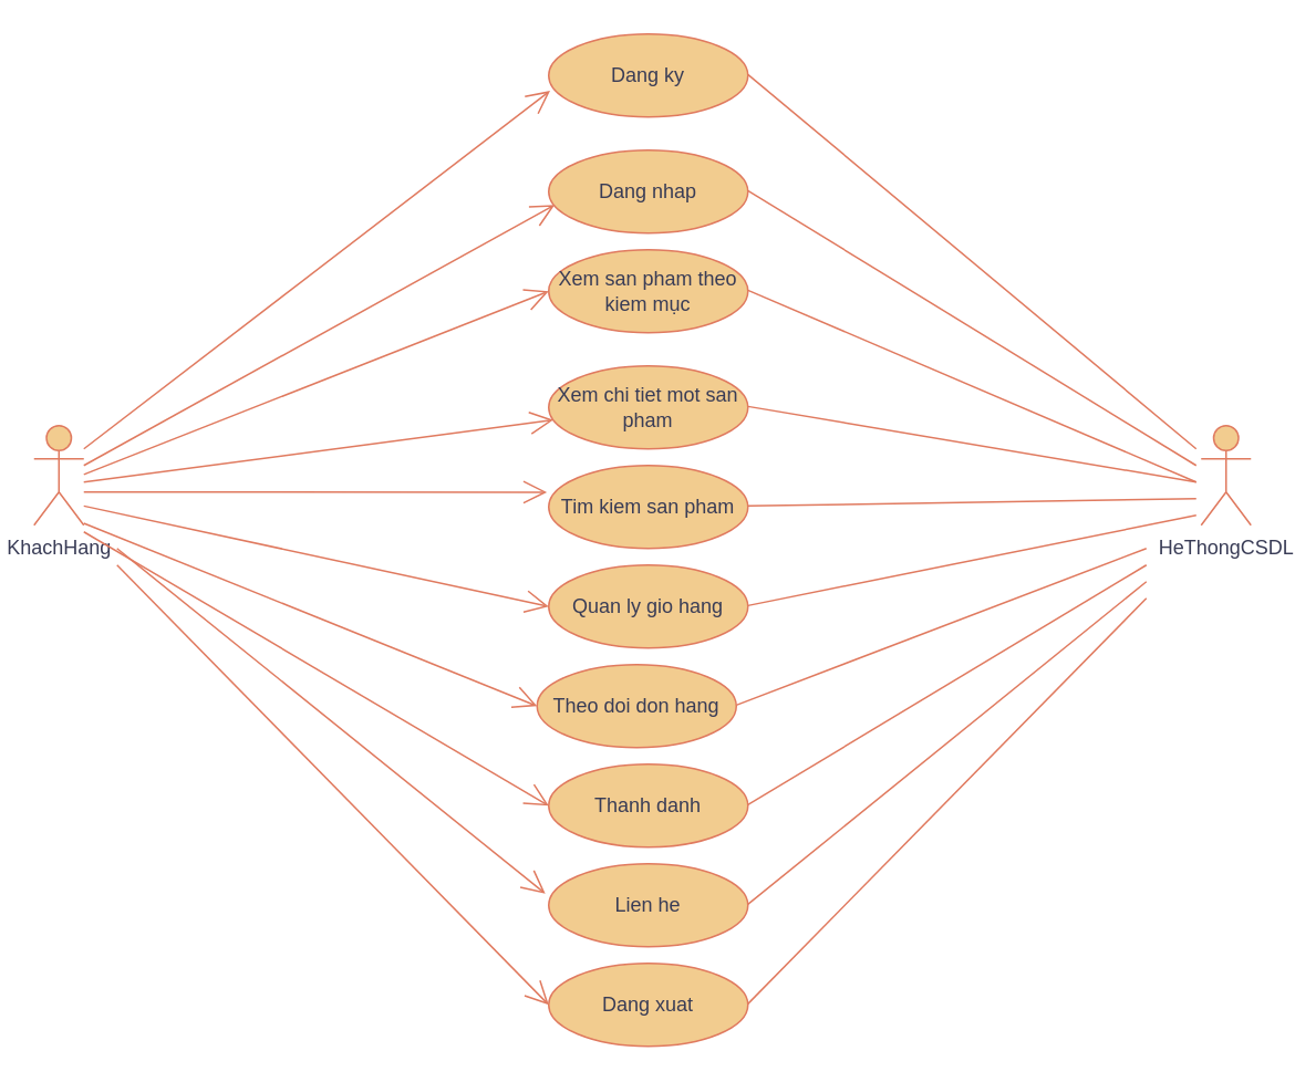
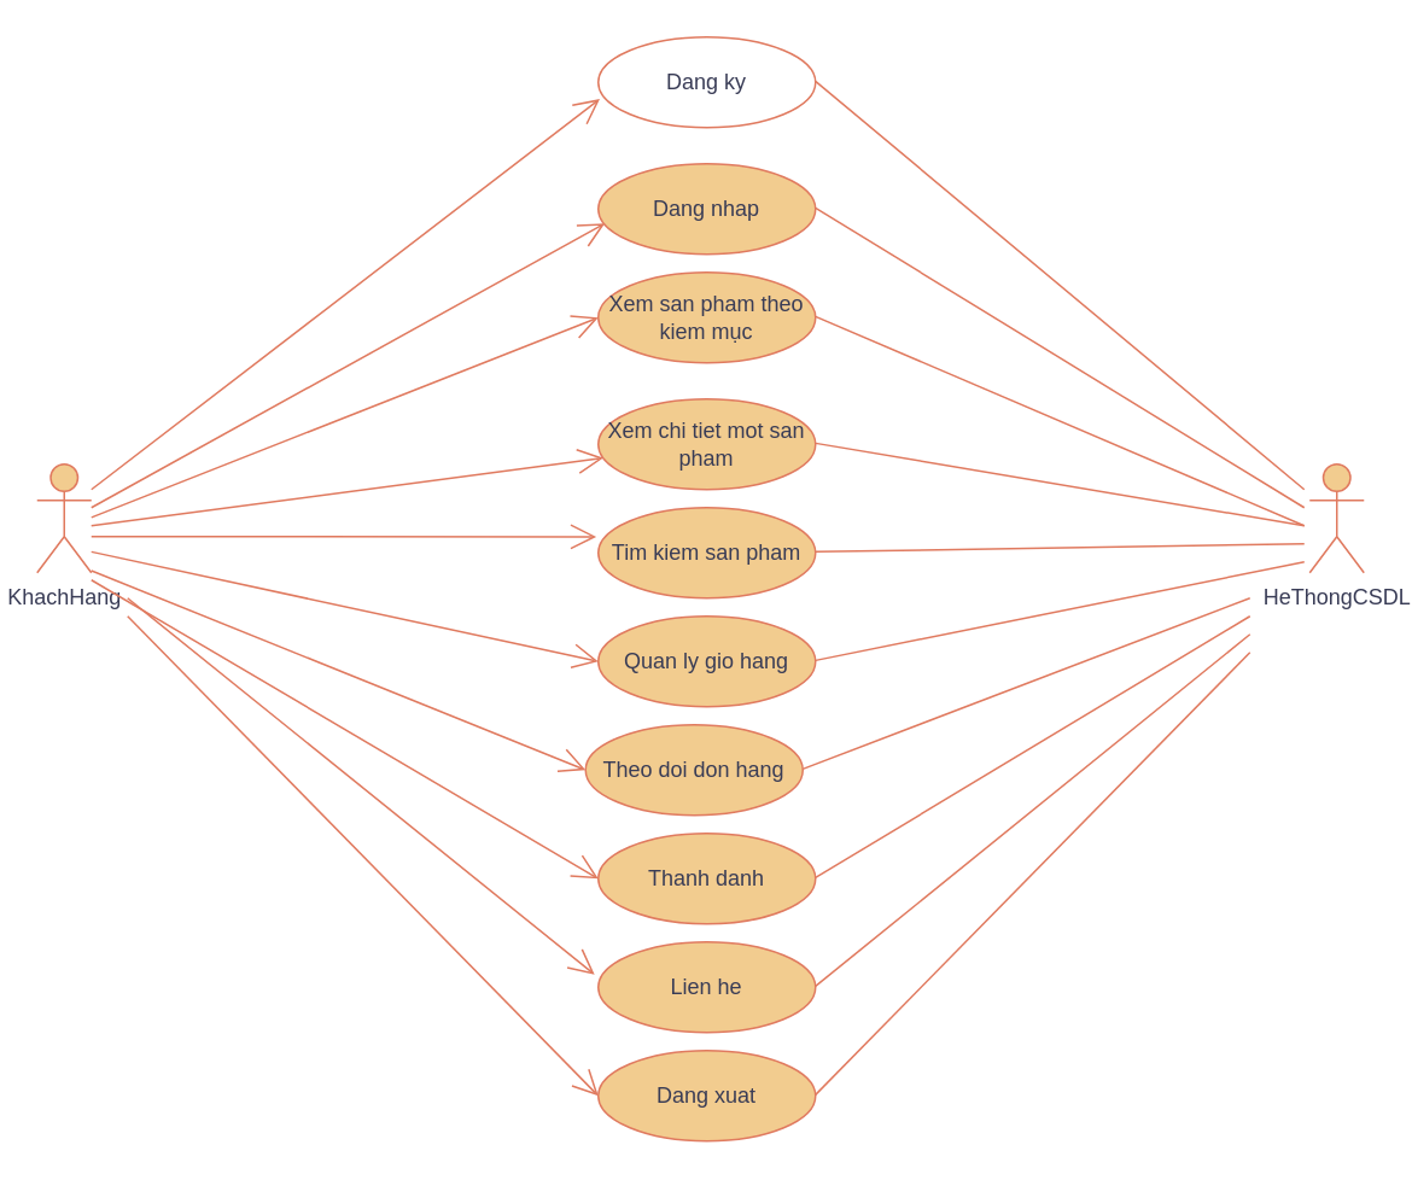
  <mxCell id="0" />
  <mxCell id="1" parent="0" />
  <mxCell id="2" value="KhachHang" style="shape=umlActor;verticalLabelPosition=bottom;verticalAlign=top;html=1;outlineConnect=0;textShadow=0;labelBorderColor=none;labelBackgroundColor=none;fillColor=#F2CC8F;strokeColor=#E07A5F;fontColor=#393C56;" vertex="1" parent="1"><mxGeometry x="20" y="256" width="30" height="60" as="geometry" /></mxCell>
  <mxCell id="3" value="HeThongCSDL" style="shape=umlActor;verticalLabelPosition=bottom;verticalAlign=top;html=1;outlineConnect=0;textShadow=0;labelBorderColor=none;labelBackgroundColor=none;fillColor=#F2CC8F;strokeColor=#E07A5F;fontColor=#393C56;" vertex="1" parent="1"><mxGeometry x="723" y="256" width="30" height="60" as="geometry" /></mxCell>
  <mxCell id="4" value="Dang nhap" style="ellipse;whiteSpace=wrap;html=1;labelBackgroundColor=none;fillColor=#F2CC8F;strokeColor=#E07A5F;fontColor=#393C56;" vertex="1" parent="1"><mxGeometry x="330" y="90" width="120" height="50" as="geometry" /></mxCell>
  <mxCell id="5" value="Xem san pham theo kiem mục" style="ellipse;whiteSpace=wrap;html=1;labelBackgroundColor=none;fillColor=#F2CC8F;strokeColor=#E07A5F;fontColor=#393C56;" vertex="1" parent="1"><mxGeometry x="330" y="150" width="120" height="50" as="geometry" /></mxCell>
  <mxCell id="6" value="Xem chi tiet mot san pham" style="ellipse;whiteSpace=wrap;html=1;labelBackgroundColor=none;fillColor=#F2CC8F;strokeColor=#E07A5F;fontColor=#393C56;" vertex="1" parent="1"><mxGeometry x="330" y="220" width="120" height="50" as="geometry" /></mxCell>
  <mxCell id="7" value="Tim kiem san pham" style="ellipse;whiteSpace=wrap;html=1;labelBackgroundColor=none;fillColor=#F2CC8F;strokeColor=#E07A5F;fontColor=#393C56;" vertex="1" parent="1"><mxGeometry x="330" y="280" width="120" height="50" as="geometry" /></mxCell>
  <mxCell id="8" value="Quan ly gio hang" style="ellipse;whiteSpace=wrap;html=1;labelBackgroundColor=none;fillColor=#F2CC8F;strokeColor=#E07A5F;fontColor=#393C56;" vertex="1" parent="1"><mxGeometry x="330" y="340" width="120" height="50" as="geometry" /></mxCell>
  <mxCell id="9" value="Theo doi don hang" style="ellipse;whiteSpace=wrap;html=1;labelBackgroundColor=none;fillColor=#F2CC8F;strokeColor=#E07A5F;fontColor=#393C56;" vertex="1" parent="1"><mxGeometry x="323" y="400" width="120" height="50" as="geometry" /></mxCell>
  <mxCell id="10" value="Thanh danh" style="ellipse;whiteSpace=wrap;html=1;labelBackgroundColor=none;fillColor=#F2CC8F;strokeColor=#E07A5F;fontColor=#393C56;" vertex="1" parent="1"><mxGeometry x="330" y="460" width="120" height="50" as="geometry" /></mxCell>
  <mxCell id="11" value="Lien he" style="ellipse;whiteSpace=wrap;html=1;labelBackgroundColor=none;fillColor=#F2CC8F;strokeColor=#E07A5F;fontColor=#393C56;" vertex="1" parent="1"><mxGeometry x="330" y="520" width="120" height="50" as="geometry" /></mxCell>
- <mxCell id="12" value="Dang ky" style="ellipse;whiteSpace=wrap;html=1;labelBackgroundColor=none;fillColor=#F2CC8F;strokeColor=#E07A5F;fontColor=#393C56;" vertex="1" parent="1"><mxGeometry x="330" y="20" width="120" height="50" as="geometry" /></mxCell>
+ <mxCell id="12" value="Dang ky" style="ellipse;whiteSpace=wrap;html=1;labelBackgroundColor=none;fillColor=#ffffff;strokeColor=#E07A5F;fontColor=#393C56;" vertex="1" parent="1"><mxGeometry x="330" y="20" width="120" height="50" as="geometry" /></mxCell>
  <mxCell id="13" value="Dang xuat" style="ellipse;whiteSpace=wrap;html=1;labelBackgroundColor=none;fillColor=#F2CC8F;strokeColor=#E07A5F;fontColor=#393C56;" vertex="1" parent="1"><mxGeometry x="330" y="580" width="120" height="50" as="geometry" /></mxCell>
  <mxCell id="14" value="" style="endArrow=open;endFill=1;endSize=12;html=1;rounded=0;entryX=0.007;entryY=0.685;entryDx=0;entryDy=0;entryPerimeter=0;labelBackgroundColor=none;strokeColor=#E07A5F;fontColor=default;" edge="1" parent="1" target="12"><mxGeometry width="160" relative="1" as="geometry"><mxPoint x="50" y="270" as="sourcePoint" /><mxPoint x="210" y="270" as="targetPoint" /></mxGeometry></mxCell>
  <mxCell id="15" value="" style="endArrow=open;endFill=1;endSize=12;html=1;rounded=0;entryX=0.03;entryY=0.659;entryDx=0;entryDy=0;entryPerimeter=0;labelBackgroundColor=none;strokeColor=#E07A5F;fontColor=default;" edge="1" parent="1" target="4"><mxGeometry width="160" relative="1" as="geometry"><mxPoint x="50" y="280" as="sourcePoint" /><mxPoint x="210" y="280" as="targetPoint" /></mxGeometry></mxCell>
  <mxCell id="16" value="" style="endArrow=open;endFill=1;endSize=12;html=1;rounded=0;entryX=0;entryY=0.5;entryDx=0;entryDy=0;labelBackgroundColor=none;strokeColor=#E07A5F;fontColor=default;" edge="1" parent="1" target="5"><mxGeometry width="160" relative="1" as="geometry"><mxPoint x="50" y="285.41" as="sourcePoint" /><mxPoint x="210" y="285.41" as="targetPoint" /></mxGeometry></mxCell>
  <mxCell id="17" value="" style="endArrow=open;endFill=1;endSize=12;html=1;rounded=0;labelBackgroundColor=none;strokeColor=#E07A5F;fontColor=default;" edge="1" parent="1" target="6"><mxGeometry width="160" relative="1" as="geometry"><mxPoint x="50" y="290" as="sourcePoint" /><mxPoint x="210" y="290" as="targetPoint" /></mxGeometry></mxCell>
  <mxCell id="18" value="" style="endArrow=open;endFill=1;endSize=12;html=1;rounded=0;entryX=-0.009;entryY=0.322;entryDx=0;entryDy=0;entryPerimeter=0;labelBackgroundColor=none;strokeColor=#E07A5F;fontColor=default;" edge="1" parent="1" target="7"><mxGeometry width="160" relative="1" as="geometry"><mxPoint x="50" y="296" as="sourcePoint" /><mxPoint x="210" y="300" as="targetPoint" /></mxGeometry></mxCell>
  <mxCell id="19" value="" style="endArrow=open;endFill=1;endSize=12;html=1;rounded=0;entryX=0;entryY=0.5;entryDx=0;entryDy=0;labelBackgroundColor=none;strokeColor=#E07A5F;fontColor=default;" edge="1" parent="1" target="8"><mxGeometry width="160" relative="1" as="geometry"><mxPoint x="50" y="304.41" as="sourcePoint" /><mxPoint x="210" y="304.41" as="targetPoint" /></mxGeometry></mxCell>
  <mxCell id="20" value="" style="endArrow=open;endFill=1;endSize=12;html=1;rounded=0;entryX=0;entryY=0.5;entryDx=0;entryDy=0;labelBackgroundColor=none;strokeColor=#E07A5F;fontColor=default;" edge="1" parent="1" target="10"><mxGeometry width="160" relative="1" as="geometry"><mxPoint x="50" y="320" as="sourcePoint" /><mxPoint x="210" y="320" as="targetPoint" /></mxGeometry></mxCell>
  <mxCell id="21" value="" style="endArrow=open;endFill=1;endSize=12;html=1;rounded=0;entryX=0;entryY=0.5;entryDx=0;entryDy=0;labelBackgroundColor=none;strokeColor=#E07A5F;fontColor=default;" edge="1" parent="1" target="9"><mxGeometry width="160" relative="1" as="geometry"><mxPoint x="50" y="314.82" as="sourcePoint" /><mxPoint x="210" y="314.82" as="targetPoint" /></mxGeometry></mxCell>
  <mxCell id="22" value="" style="endArrow=open;endFill=1;endSize=12;html=1;rounded=0;entryX=-0.017;entryY=0.36;entryDx=0;entryDy=0;entryPerimeter=0;labelBackgroundColor=none;strokeColor=#E07A5F;fontColor=default;" edge="1" parent="1" target="11"><mxGeometry width="160" relative="1" as="geometry"><mxPoint x="70" y="330" as="sourcePoint" /><mxPoint x="230" y="330" as="targetPoint" /></mxGeometry></mxCell>
  <mxCell id="23" value="" style="endArrow=open;endFill=1;endSize=12;html=1;rounded=0;entryX=0;entryY=0.5;entryDx=0;entryDy=0;labelBackgroundColor=none;strokeColor=#E07A5F;fontColor=default;" edge="1" parent="1" target="13"><mxGeometry width="160" relative="1" as="geometry"><mxPoint x="70" y="340" as="sourcePoint" /><mxPoint x="230" y="340" as="targetPoint" /></mxGeometry></mxCell>
  <mxCell id="24" value="" style="endArrow=none;html=1;rounded=0;labelBackgroundColor=none;strokeColor=#E07A5F;fontColor=default;" edge="1" parent="1"><mxGeometry relative="1" as="geometry"><mxPoint x="450" y="244.41" as="sourcePoint" /><mxPoint x="720" y="290" as="targetPoint" /></mxGeometry></mxCell>
  <mxCell id="25" value="" style="endArrow=none;html=1;rounded=0;labelBackgroundColor=none;strokeColor=#E07A5F;fontColor=default;" edge="1" parent="1"><mxGeometry relative="1" as="geometry"><mxPoint x="450" y="304.41" as="sourcePoint" /><mxPoint x="720" y="300" as="targetPoint" /></mxGeometry></mxCell>
  <mxCell id="26" value="" style="endArrow=none;html=1;rounded=0;labelBackgroundColor=none;strokeColor=#E07A5F;fontColor=default;" edge="1" parent="1"><mxGeometry relative="1" as="geometry"><mxPoint x="450" y="364.41" as="sourcePoint" /><mxPoint x="720" y="310" as="targetPoint" /></mxGeometry></mxCell>
  <mxCell id="27" value="" style="endArrow=none;html=1;rounded=0;labelBackgroundColor=none;strokeColor=#E07A5F;fontColor=default;" edge="1" parent="1"><mxGeometry relative="1" as="geometry"><mxPoint x="443" y="424.41" as="sourcePoint" /><mxPoint x="690" y="330" as="targetPoint" /></mxGeometry></mxCell>
  <mxCell id="28" value="" style="endArrow=none;html=1;rounded=0;labelBackgroundColor=none;strokeColor=#E07A5F;fontColor=default;" edge="1" parent="1"><mxGeometry relative="1" as="geometry"><mxPoint x="450" y="484.41" as="sourcePoint" /><mxPoint x="690" y="340" as="targetPoint" /></mxGeometry></mxCell>
  <mxCell id="29" value="" style="endArrow=none;html=1;rounded=0;labelBackgroundColor=none;strokeColor=#E07A5F;fontColor=default;" edge="1" parent="1"><mxGeometry relative="1" as="geometry"><mxPoint x="450" y="544.41" as="sourcePoint" /><mxPoint x="690" y="350" as="targetPoint" /></mxGeometry></mxCell>
  <mxCell id="30" value="" style="endArrow=none;html=1;rounded=0;labelBackgroundColor=none;strokeColor=#E07A5F;fontColor=default;" edge="1" parent="1"><mxGeometry relative="1" as="geometry"><mxPoint x="450" y="604.41" as="sourcePoint" /><mxPoint x="690" y="360" as="targetPoint" /></mxGeometry></mxCell>
  <mxCell id="31" value="" style="endArrow=none;html=1;rounded=0;labelBackgroundColor=none;strokeColor=#E07A5F;fontColor=default;" edge="1" parent="1"><mxGeometry relative="1" as="geometry"><mxPoint x="450" y="174.41" as="sourcePoint" /><mxPoint x="720" y="290" as="targetPoint" /></mxGeometry></mxCell>
  <mxCell id="32" value="" style="endArrow=none;html=1;rounded=0;labelBackgroundColor=none;strokeColor=#E07A5F;fontColor=default;" edge="1" parent="1"><mxGeometry relative="1" as="geometry"><mxPoint x="450" y="114.41" as="sourcePoint" /><mxPoint x="720" y="280" as="targetPoint" /></mxGeometry></mxCell>
  <mxCell id="33" value="" style="endArrow=none;html=1;rounded=0;labelBackgroundColor=none;strokeColor=#E07A5F;fontColor=default;" edge="1" parent="1"><mxGeometry relative="1" as="geometry"><mxPoint x="450" y="44.41" as="sourcePoint" /><mxPoint x="720" y="270" as="targetPoint" /></mxGeometry></mxCell>
